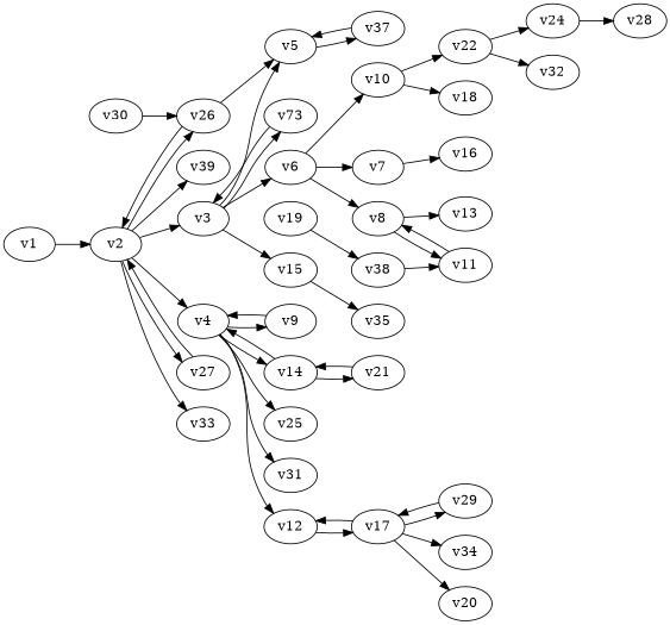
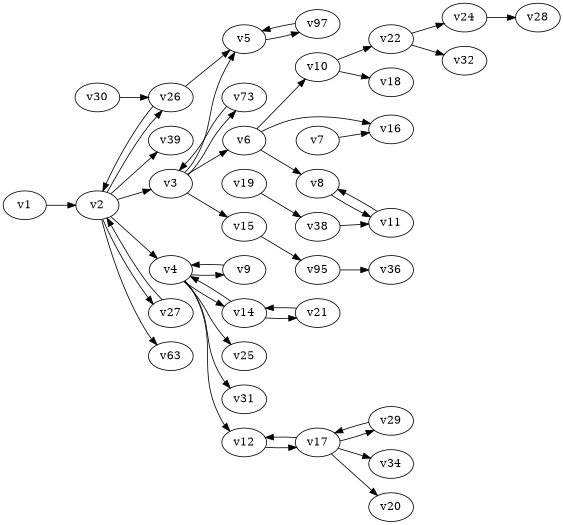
  digraph {
    fontname="DejaVu Serif"
    rankdir=LR
    node [fontname="DejaVu Serif" player=1 weight=10]
    edge [fontname="DejaVu Serif"]
    v1 [weight=16]
    v2 [player=0 weight=15]
    v19 [weight=5]
    v38 [player=0 weight=6]
    v3 [weight=9]
    v4 [player=0 weight=12]
    v26 [player=0 weight=12]
    v27 [weight=-3]
-   v33 [weight=4]
+   v33 [weight=4 label=v63]
    v39 [weight=14]
    v5
    v6 [player=0 weight=4]
    v15
    n14 [label=v73 weight=-2]
    v9 [weight=16]
    v12 [player=0 weight=3]
    v14 [player=0 weight=5]
    v25
    v31 [weight=18]
-   v37 [weight=5]
+   v37 [weight=5 label=v97]
    v7 [weight=-1]
    v8 [player=0 weight=4]
    v10 [player=0]
-   v35 [weight=1]
+   v35 [weight=1 label=v95]
    v17
    v21 [weight=13]
    v16 [player=0 weight=7]
    v11 [weight=12]
-   v13 [weight=13]
    v18 [player=0 weight=6]
    v22 [player=0 weight=2]
    v24 [player=0]
    v32 [player=0 weight=6]
    v20 [player=0]
    v29 [weight=7]
    v34 [player=0 weight=18]
+   v36 [player=0 weight=12]
    v28 [player=0 weight=12]
    v30 [player=0 weight=2]
    v1 -> v2
    v2 -> v3
    v2 -> v4
    v2 -> v26
    v2 -> v27
    v2 -> v33
    v2 -> v39
    v19 -> v38
    v38 -> v11
    v3 -> v5
    v3 -> v6
    v3 -> v15
    v3 -> n14
    v4 -> v9
    v4 -> v12
    v4 -> v14
    v4 -> v25
    v4 -> v31
    v26 -> v2
    v26 -> v5
    v27 -> v2
    v5 -> v37
-   v6 -> v7
+   v6 -> v16
    v6 -> v8
    v6 -> v10
    v15 -> v35
    n14 -> v3
    v9 -> v4
    v12 -> v17
    v14 -> v4
    v14 -> v21
    v37 -> v5
    v7 -> v16
    v8 -> v11
-   v8 -> v13
    v10 -> v18
    v10 -> v22
+   v35 -> v36
    v17 -> v12
    v17 -> v20
    v17 -> v29
    v17 -> v34
    v21 -> v14
    v11 -> v8
    v22 -> v24
    v22 -> v32
    v24 -> v28
    v29 -> v17
    v30 -> v26
  }
